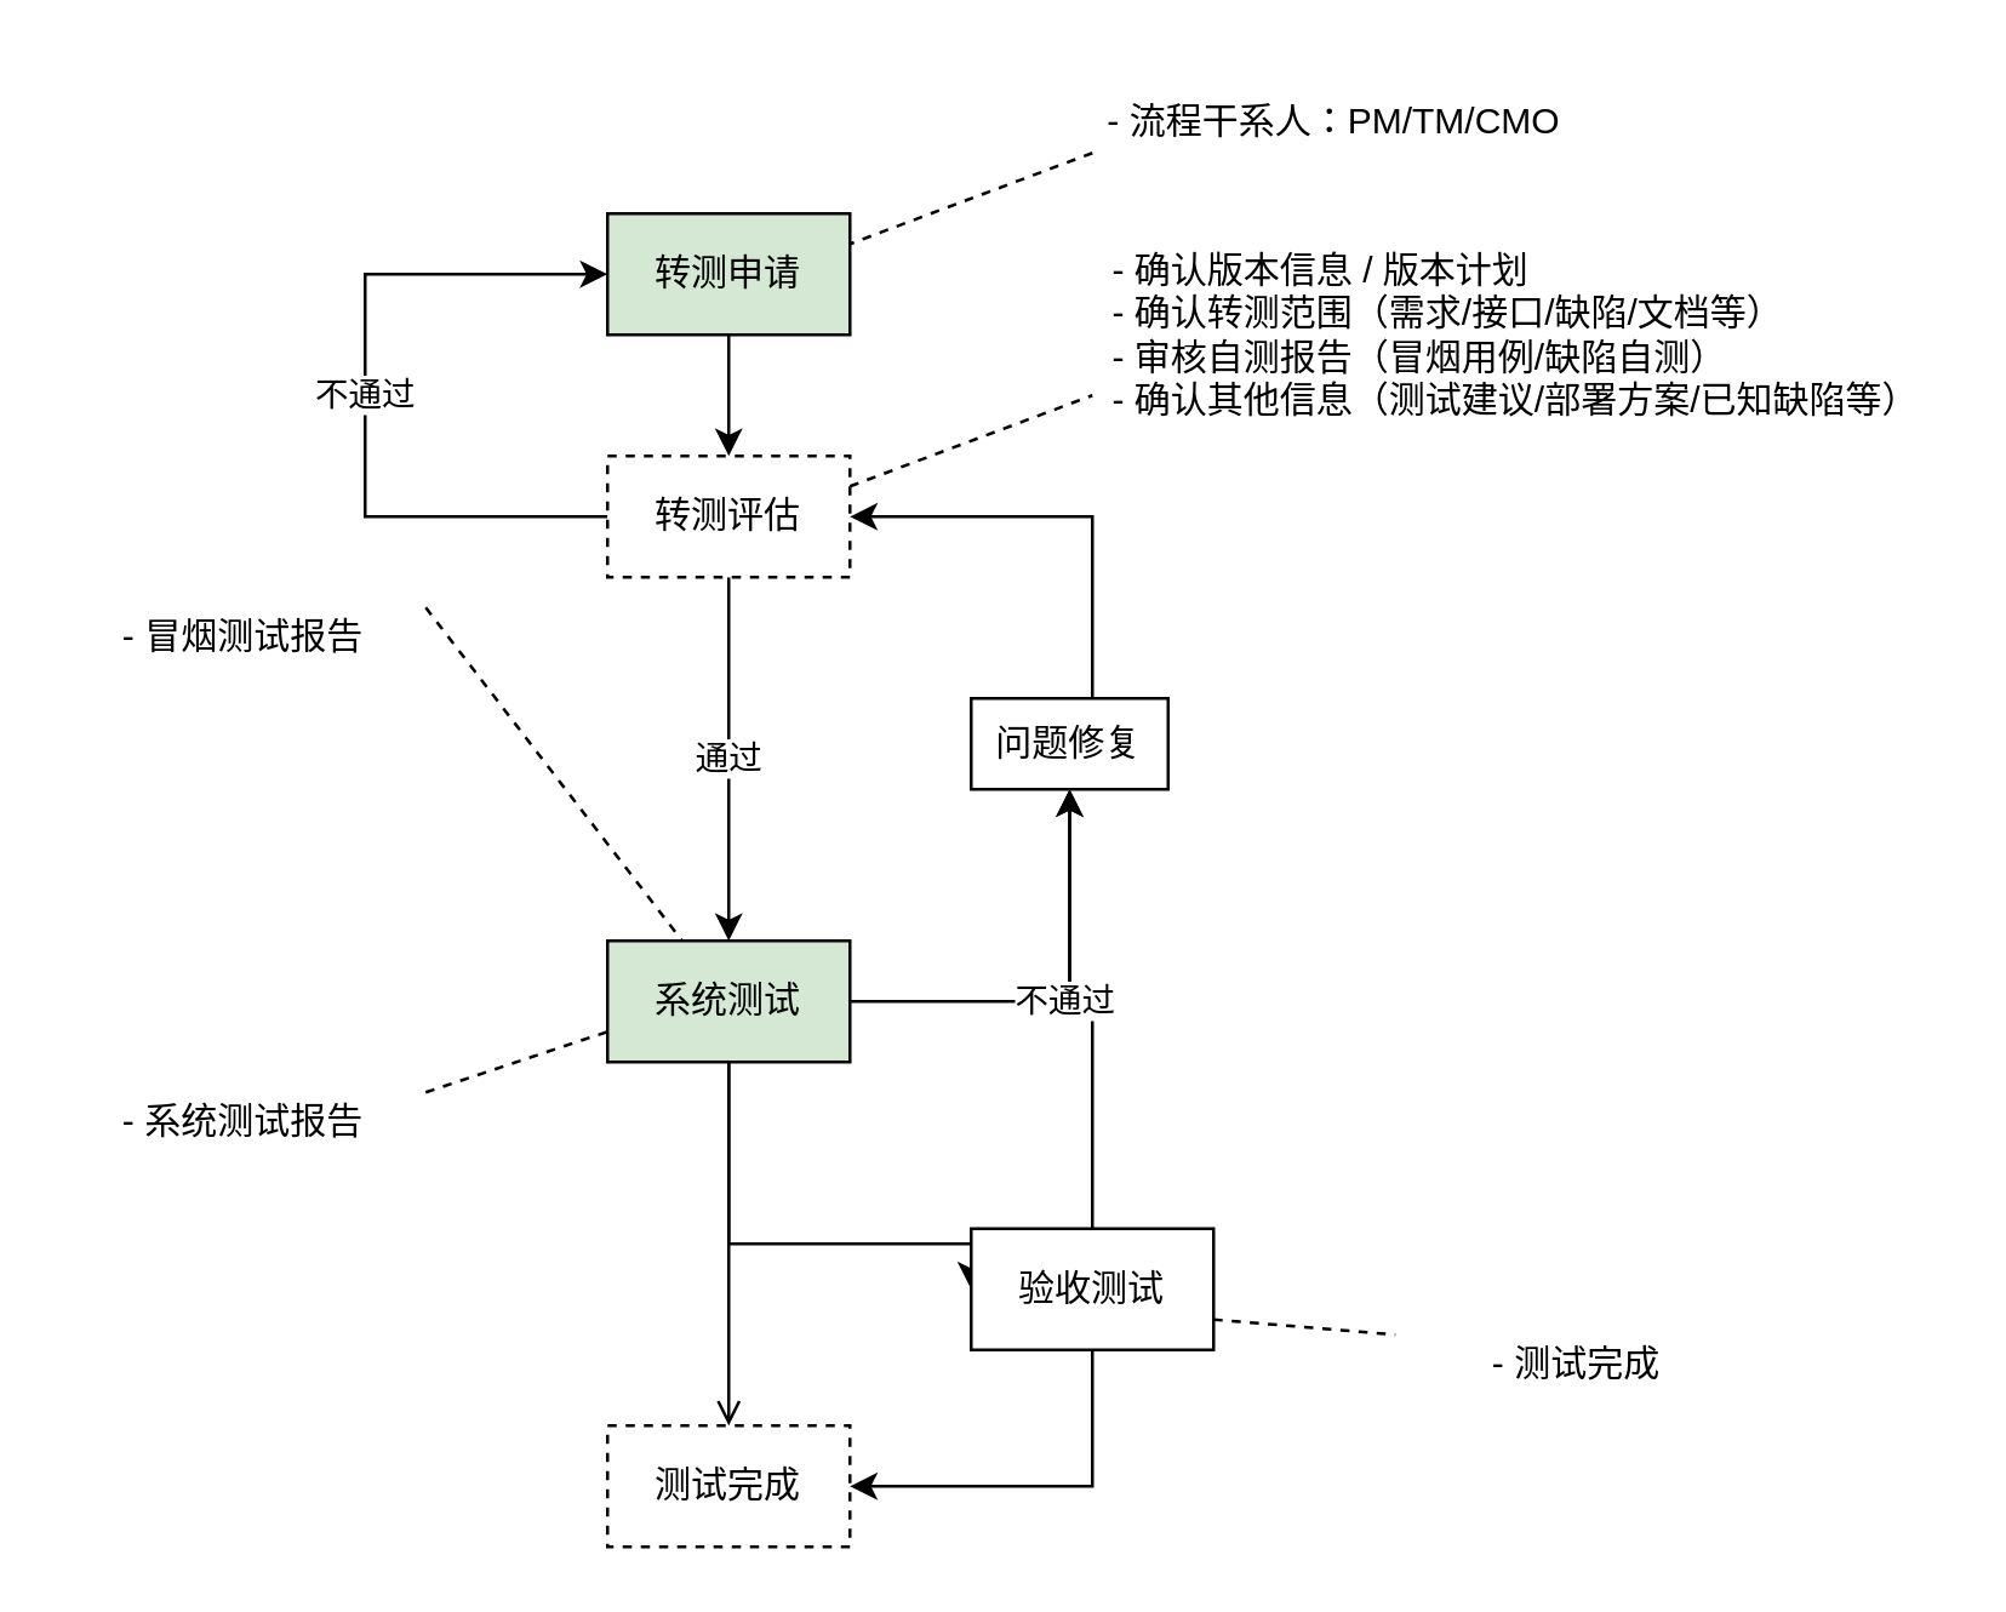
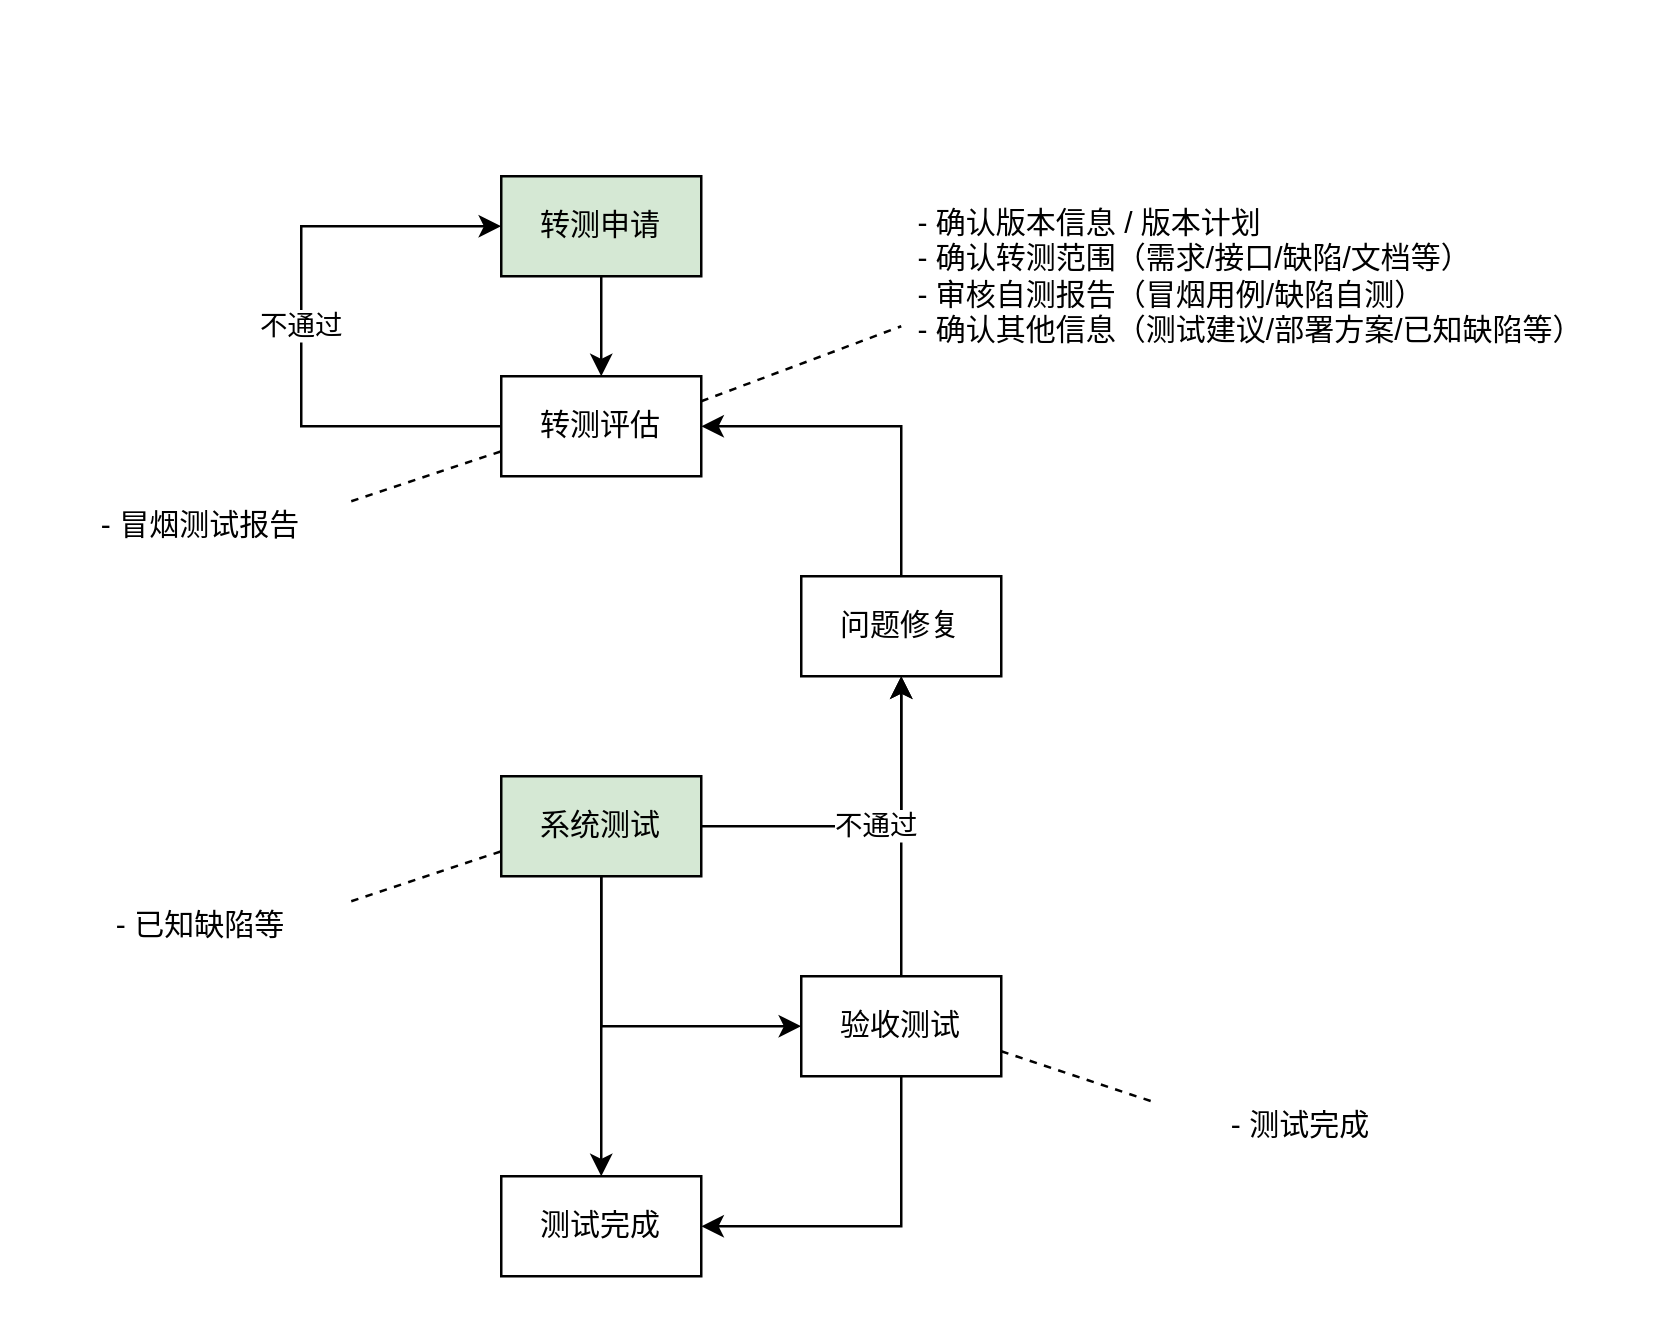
  <mxCell id="0" />
  <mxCell id="1" parent="0" />
  <mxCell id="2" style="edgeStyle=orthogonalEdgeStyle;rounded=0;orthogonalLoop=1;jettySize=auto;html=1;entryX=0.5;entryY=0;entryDx=0;entryDy=0;" edge="1" parent="1" source="3" target="6"><mxGeometry relative="1" as="geometry" /></mxCell>
  <mxCell id="3" value="转测申请" style="rounded=0;whiteSpace=wrap;html=1;fillColor=#d5e8d4;" vertex="1" parent="1"><mxGeometry x="200" y="70" width="80" height="40" as="geometry" /></mxCell>
- <mxCell id="4" value="通过" style="edgeStyle=orthogonalEdgeStyle;rounded=0;orthogonalLoop=1;jettySize=auto;html=1;entryX=0.5;entryY=0;entryDx=0;entryDy=0;" edge="1" parent="1" source="6" target="9"><mxGeometry relative="1" as="geometry" /></mxCell>
  <mxCell id="5" value="不通过" style="edgeStyle=orthogonalEdgeStyle;rounded=0;orthogonalLoop=1;jettySize=auto;html=1;entryX=0;entryY=0.5;entryDx=0;entryDy=0;" edge="1" parent="1" source="6" target="3"><mxGeometry relative="1" as="geometry"><Array as="points"><mxPoint x="120" y="170" /><mxPoint x="120" y="90" /></Array></mxGeometry></mxCell>
- <mxCell id="6" value="转测评估" style="rounded=0;whiteSpace=wrap;html=1;dashed=1;" vertex="1" parent="1"><mxGeometry x="200" y="150" width="80" height="40" as="geometry" /></mxCell>
- <mxCell id="7" value="测试完成" style="rounded=0;whiteSpace=wrap;html=1;dashed=1;" vertex="1" parent="1"><mxGeometry x="200" y="470" width="80" height="40" as="geometry" /></mxCell>
+ <mxCell id="6" value="转测评估" style="rounded=0;whiteSpace=wrap;html=1;" vertex="1" parent="1"><mxGeometry x="200" y="150" width="80" height="40" as="geometry" /></mxCell>
+ <mxCell id="7" value="测试完成" style="rounded=0;whiteSpace=wrap;html=1;" vertex="1" parent="1"><mxGeometry x="200" y="470" width="80" height="40" as="geometry" /></mxCell>
  <mxCell id="8" value="" style="edgeStyle=orthogonalEdgeStyle;rounded=0;orthogonalLoop=1;jettySize=auto;html=1;entryX=0;entryY=0.5;entryDx=0;entryDy=0;" edge="1" parent="1" source="9" target="14"><mxGeometry relative="1" as="geometry"><Array as="points"><mxPoint x="240" y="410" /></Array></mxGeometry></mxCell>
  <mxCell id="9" value="系统测试" style="rounded=0;whiteSpace=wrap;html=1;fillColor=#d5e8d4;" vertex="1" parent="1"><mxGeometry x="200" y="310" width="80" height="40" as="geometry" /></mxCell>
  <mxCell id="10" style="edgeStyle=orthogonalEdgeStyle;rounded=0;orthogonalLoop=1;jettySize=auto;html=1;entryX=1;entryY=0.5;entryDx=0;entryDy=0;" edge="1" parent="1" source="11" target="6"><mxGeometry relative="1" as="geometry"><Array as="points"><mxPoint x="360" y="170" /></Array></mxGeometry></mxCell>
- <mxCell id="11" value="问题修复" style="rounded=0;whiteSpace=wrap;html=1;" vertex="1" parent="1"><mxGeometry x="320" y="230" width="65" height="30" as="geometry" /></mxCell>
+ <mxCell id="11" value="问题修复" style="rounded=0;whiteSpace=wrap;html=1;" vertex="1" parent="1"><mxGeometry x="320" y="230" width="80" height="40" as="geometry" /></mxCell>
  <mxCell id="12" style="edgeStyle=orthogonalEdgeStyle;rounded=0;orthogonalLoop=1;jettySize=auto;html=1;entryX=0.5;entryY=1;entryDx=0;entryDy=0;" edge="1" parent="1" source="14" target="11"><mxGeometry relative="1" as="geometry" /></mxCell>
  <mxCell id="13" value="" style="edgeStyle=orthogonalEdgeStyle;rounded=0;orthogonalLoop=1;jettySize=auto;html=1;entryX=1;entryY=0.5;entryDx=0;entryDy=0;" edge="1" parent="1" source="14" target="7"><mxGeometry relative="1" as="geometry"><Array as="points"><mxPoint x="360" y="490" /></Array></mxGeometry></mxCell>
- <mxCell id="14" value="验收测试" style="rounded=0;whiteSpace=wrap;html=1;" vertex="1" parent="1"><mxGeometry x="320" y="405" width="80" height="40" as="geometry" /></mxCell>
+ <mxCell id="14" value="验收测试" style="rounded=0;whiteSpace=wrap;html=1;" vertex="1" parent="1"><mxGeometry x="320" y="390" width="80" height="40" as="geometry" /></mxCell>
  <mxCell id="15" value="不通过" style="edgeStyle=orthogonalEdgeStyle;rounded=0;orthogonalLoop=1;jettySize=auto;html=1;entryX=0.5;entryY=1;entryDx=0;entryDy=0;" edge="1" parent="1" source="9" target="11"><mxGeometry relative="1" as="geometry" /></mxCell>
  <mxCell id="16" value="&lt;div style=&quot;text-align: left&quot;&gt;&lt;span&gt;- 确认版本信息 / 版本计划&lt;/span&gt;&lt;/div&gt;&lt;div style=&quot;text-align: left&quot;&gt;&lt;span&gt;- 确认转测范围（需求/接口/缺陷/文档等）&lt;/span&gt;&lt;/div&gt;&lt;div style=&quot;text-align: left&quot;&gt;&lt;span&gt;- 审核自测报告（冒烟用例/缺陷自测）&lt;/span&gt;&lt;/div&gt;&lt;div style=&quot;text-align: left&quot;&gt;&lt;span&gt;- 确认其他信息（测试建议/部署方案/已知缺陷等）&lt;/span&gt;&lt;/div&gt;" style="text;html=1;strokeColor=none;fillColor=none;align=center;verticalAlign=middle;whiteSpace=wrap;rounded=0;dashed=1;" vertex="1" parent="1"><mxGeometry x="360" y="70" width="280" height="80" as="geometry" /></mxCell>
  <mxCell id="17" value="" style="endArrow=none;dashed=1;html=1;entryX=0;entryY=0.75;entryDx=0;entryDy=0;exitX=1;exitY=0.25;exitDx=0;exitDy=0;" edge="1" parent="1" source="6" target="16"><mxGeometry width="50" height="50" relative="1" as="geometry"><mxPoint x="10" y="360" as="sourcePoint" /><mxPoint x="60" y="310" as="targetPoint" /></mxGeometry></mxCell>
  <mxCell id="18" value="&lt;div style=&quot;text-align: left&quot;&gt;- 冒烟测试报告&lt;/div&gt;" style="text;html=1;strokeColor=none;fillColor=none;align=center;verticalAlign=middle;whiteSpace=wrap;rounded=0;dashed=1;" vertex="1" parent="1"><mxGeometry x="20" y="190" width="120" height="40" as="geometry" /></mxCell>
- <mxCell id="19" value="" style="endArrow=none;dashed=1;html=1;exitX=1;exitY=0.25;exitDx=0;exitDy=0;" edge="1" parent="1" source="18" target="9"><mxGeometry width="50" height="50" relative="1" as="geometry"><mxPoint x="70" y="310" as="sourcePoint" /><mxPoint x="120" y="260" as="targetPoint" /></mxGeometry></mxCell>
- <mxCell id="20" value="&lt;div style=&quot;text-align: left&quot;&gt;- 系统测试报告&lt;/div&gt;" style="text;html=1;strokeColor=none;fillColor=none;align=center;verticalAlign=middle;whiteSpace=wrap;rounded=0;dashed=1;" vertex="1" parent="1"><mxGeometry x="20" y="350" width="120" height="40" as="geometry" /></mxCell>
+ <mxCell id="19" value="" style="endArrow=none;dashed=1;html=1;entryX=0;entryY=0.75;entryDx=0;entryDy=0;exitX=1;exitY=0.25;exitDx=0;exitDy=0;" edge="1" parent="1" source="18" target="6"><mxGeometry width="50" height="50" relative="1" as="geometry"><mxPoint x="70" y="310" as="sourcePoint" /><mxPoint x="120" y="260" as="targetPoint" /></mxGeometry></mxCell>
+ <mxCell id="20" value="&lt;div style=&quot;text-align: left&quot;&gt;- 已知缺陷等&lt;/div&gt;" style="text;html=1;strokeColor=none;fillColor=none;align=center;verticalAlign=middle;whiteSpace=wrap;rounded=0;dashed=1;" vertex="1" parent="1"><mxGeometry x="20" y="350" width="120" height="40" as="geometry" /></mxCell>
  <mxCell id="21" value="" style="endArrow=none;dashed=1;html=1;entryX=0;entryY=0.75;entryDx=0;entryDy=0;exitX=1;exitY=0.25;exitDx=0;exitDy=0;" edge="1" parent="1" source="20" target="9"><mxGeometry width="50" height="50" relative="1" as="geometry"><mxPoint x="60" y="480" as="sourcePoint" /><mxPoint x="190" y="350" as="targetPoint" /></mxGeometry></mxCell>
  <mxCell id="22" value="&lt;div style=&quot;text-align: left&quot;&gt;- 测试完成&lt;/div&gt;" style="text;html=1;strokeColor=none;fillColor=none;align=center;verticalAlign=middle;whiteSpace=wrap;rounded=0;dashed=1;" vertex="1" parent="1"><mxGeometry x="460" y="430" width="120" height="40" as="geometry" /></mxCell>
  <mxCell id="23" value="" style="endArrow=none;dashed=1;html=1;entryX=0;entryY=0.25;entryDx=0;entryDy=0;exitX=1;exitY=0.75;exitDx=0;exitDy=0;" edge="1" parent="1" source="14" target="22"><mxGeometry width="50" height="50" relative="1" as="geometry"><mxPoint x="150" y="370" as="sourcePoint" /><mxPoint x="210" y="350" as="targetPoint" /></mxGeometry></mxCell>
- <mxCell id="24" value="&lt;div style=&quot;text-align: left&quot;&gt;- 流程干系人：PM/TM/CMO&lt;/div&gt;" style="text;html=1;strokeColor=none;fillColor=none;align=center;verticalAlign=middle;whiteSpace=wrap;rounded=0;dashed=1;" vertex="1" parent="1"><mxGeometry x="360" y="20" width="160" height="40" as="geometry" /></mxCell>
- <mxCell id="25" value="" style="endArrow=none;dashed=1;html=1;entryX=1;entryY=0.25;entryDx=0;entryDy=0;exitX=0;exitY=0.75;exitDx=0;exitDy=0;" edge="1" parent="1" source="24" target="3"><mxGeometry width="50" height="50" relative="1" as="geometry"><mxPoint x="410" y="120" as="sourcePoint" /><mxPoint x="540" y="-10" as="targetPoint" /></mxGeometry></mxCell>
- <mxCell id="26" value="" style="edgeStyle=orthogonalEdgeStyle;rounded=0;orthogonalLoop=1;jettySize=auto;html=1;entryX=0.5;entryY=0;entryDx=0;entryDy=0;endArrow=open;" edge="1" parent="1" source="9" target="7"><mxGeometry relative="1" as="geometry" /></mxCell>
+ <mxCell id="26" value="" style="edgeStyle=orthogonalEdgeStyle;rounded=0;orthogonalLoop=1;jettySize=auto;html=1;entryX=0.5;entryY=0;entryDx=0;entryDy=0;" edge="1" parent="1" source="9" target="7"><mxGeometry relative="1" as="geometry" /></mxCell>
